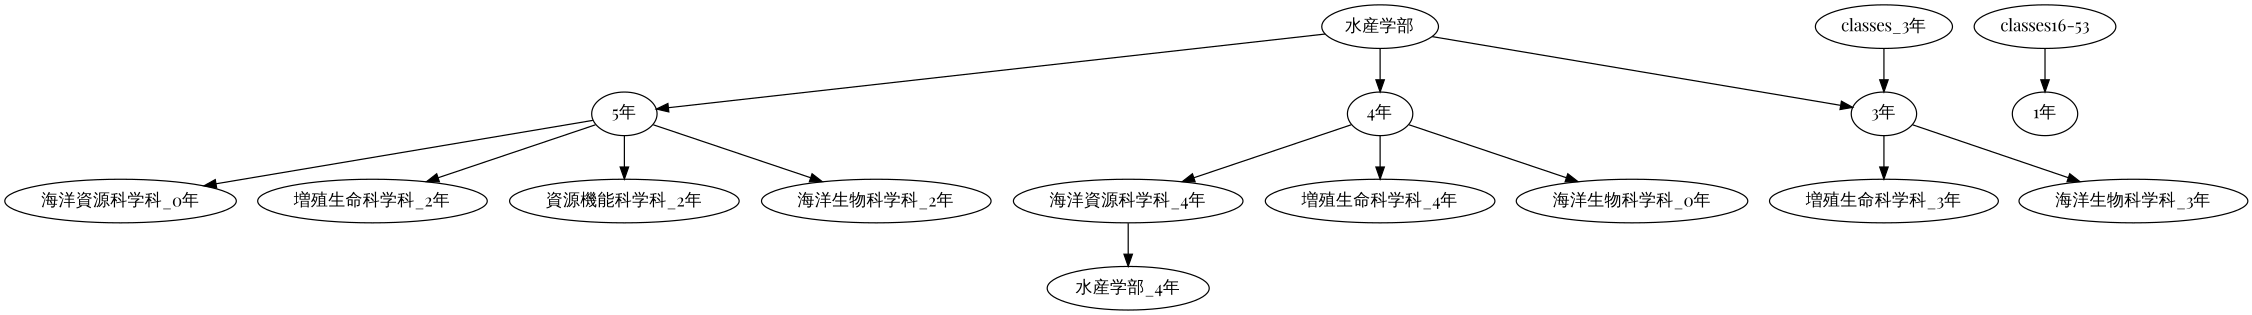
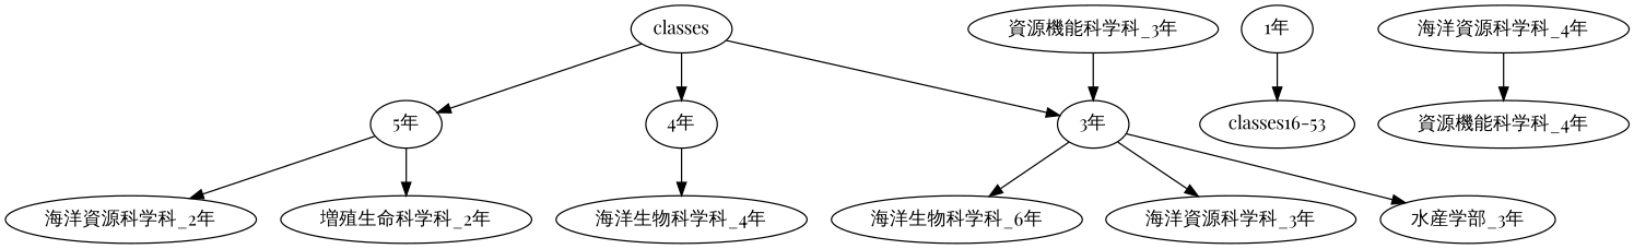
  digraph {
    fontname="Playfair Display"
    node [fontname="Playfair Display"]
    edge [fontname="Playfair Display"]
    n1 [label="5年"]
-   "水産学部"
+   "水産学部" [label=classes]
    "3年"
    "4年"
    "1年"
    "classes16-53"
-   "海洋生物科学科_2年"
-   "海洋資源科学科_2年" [label="海洋資源科学科_0年"]
+   "海洋資源科学科_2年"
    "増殖生命科学科_2年"
-   "資源機能科学科_2年"
-   "海洋生物科学科_3年"
-   "増殖生命科学科_3年"
-   "海洋生物科学科_4年" [label="海洋生物科学科_0年"]
+   "海洋生物科学科_3年" [label="海洋生物科学科_6年"]
+   "海洋資源科学科_3年"
+   "増殖生命科学科_3年" [label="水産学部_3年"]
+   "海洋生物科学科_4年"
    "海洋資源科学科_4年"
-   "増殖生命科学科_4年"
-   "資源機能科学科_3年" [label="classes_3年"]
-   "資源機能科学科_4年" [label="水産学部_4年"]
-   n1 -> "海洋生物科学科_2年"
+   "資源機能科学科_3年"
+   "資源機能科学科_4年"
    n1 -> "海洋資源科学科_2年"
    n1 -> "増殖生命科学科_2年"
-   n1 -> "資源機能科学科_2年"
    "水産学部" -> n1
    "水産学部" -> "3年"
    "水産学部" -> "4年"
    "3年" -> "海洋生物科学科_3年"
+   "3年" -> "海洋資源科学科_3年"
    "3年" -> "増殖生命科学科_3年"
    "4年" -> "海洋生物科学科_4年"
-   "4年" -> "海洋資源科学科_4年"
-   "4年" -> "増殖生命科学科_4年"
-   "classes16-53" -> "1年"
+   "1年" -> "classes16-53"
    "海洋資源科学科_4年" -> "資源機能科学科_4年"
    "資源機能科学科_3年" -> "3年"
  }
